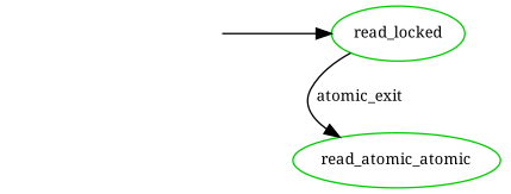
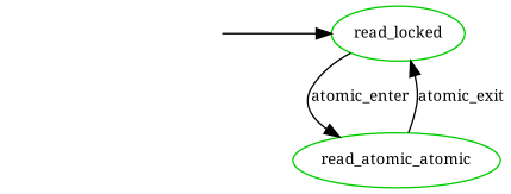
  digraph {
    fontname="Noto Serif"
    nodesep=0.5
    node [fontname="Noto Serif" shape=ellipse color=green3 fontsize=10]
    edge [fontname="Noto Serif" fontsize=10]
    __init_read_locked [shape=plaintext style=invis color="" fontsize=""]
    read_locked
    n3 [label=read_atomic_atomic]
    subgraph sub_1 {
      __init_read_locked
    }
    subgraph sub_2 {
      rank=min
      __init_read_locked
      read_locked
    }
    __init_read_locked -> read_locked
-   read_locked -> n3 [label=atomic_exit]
+   read_locked -> n3 [label=atomic_enter]
+   n3 -> read_locked [label=atomic_exit]
  }
